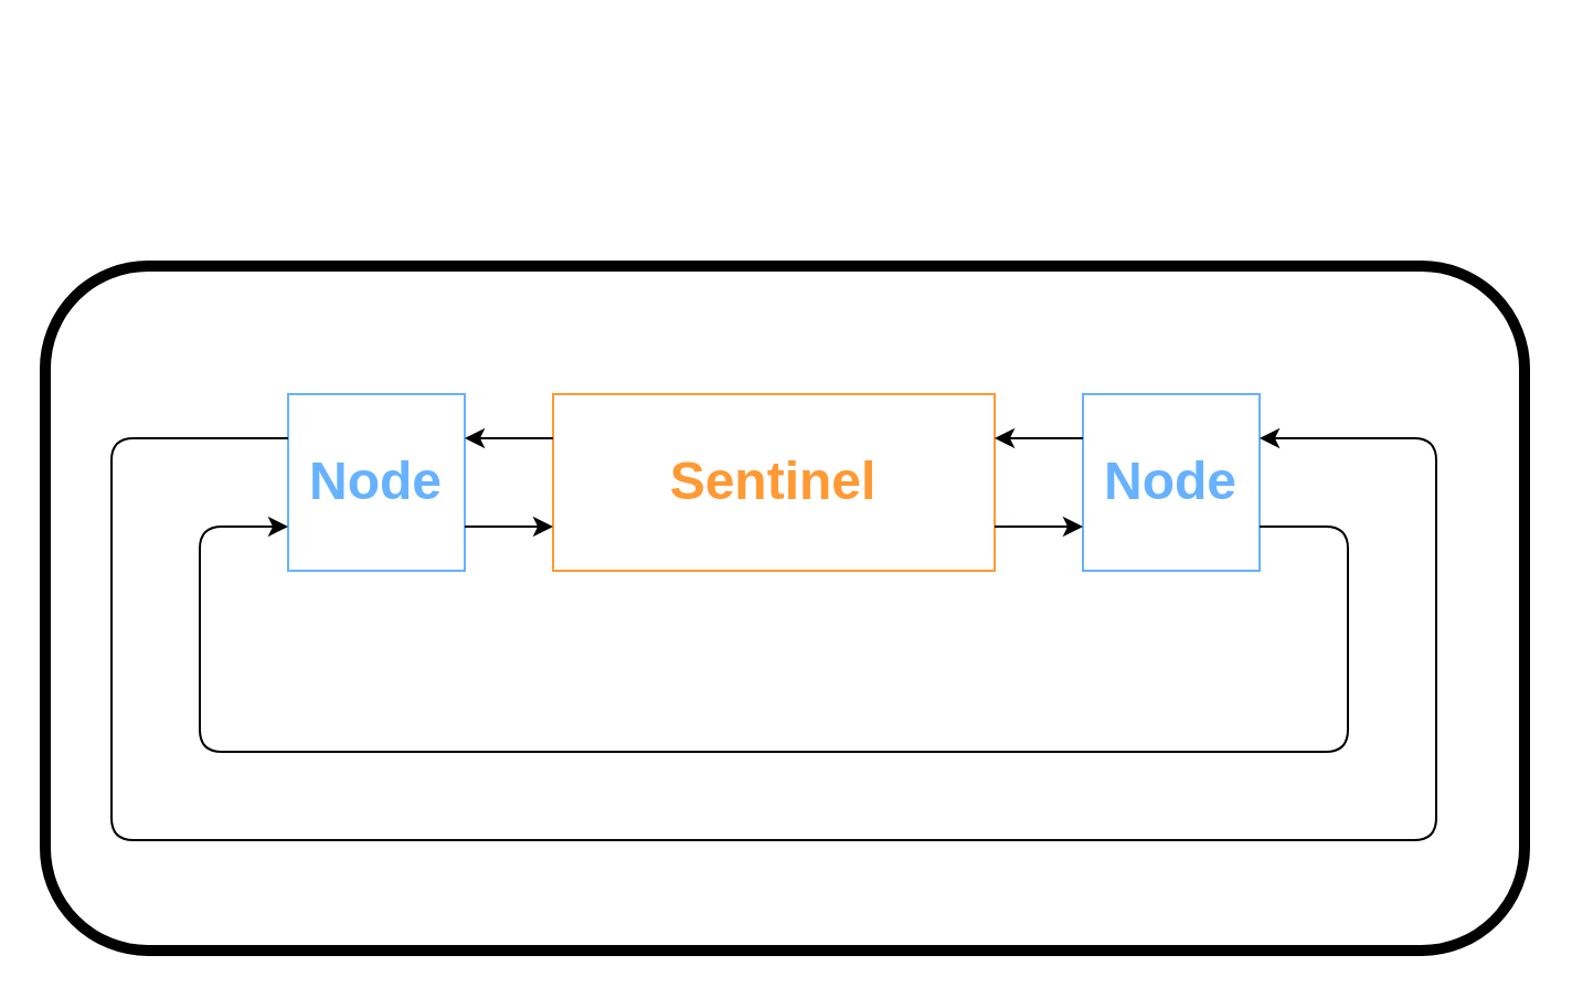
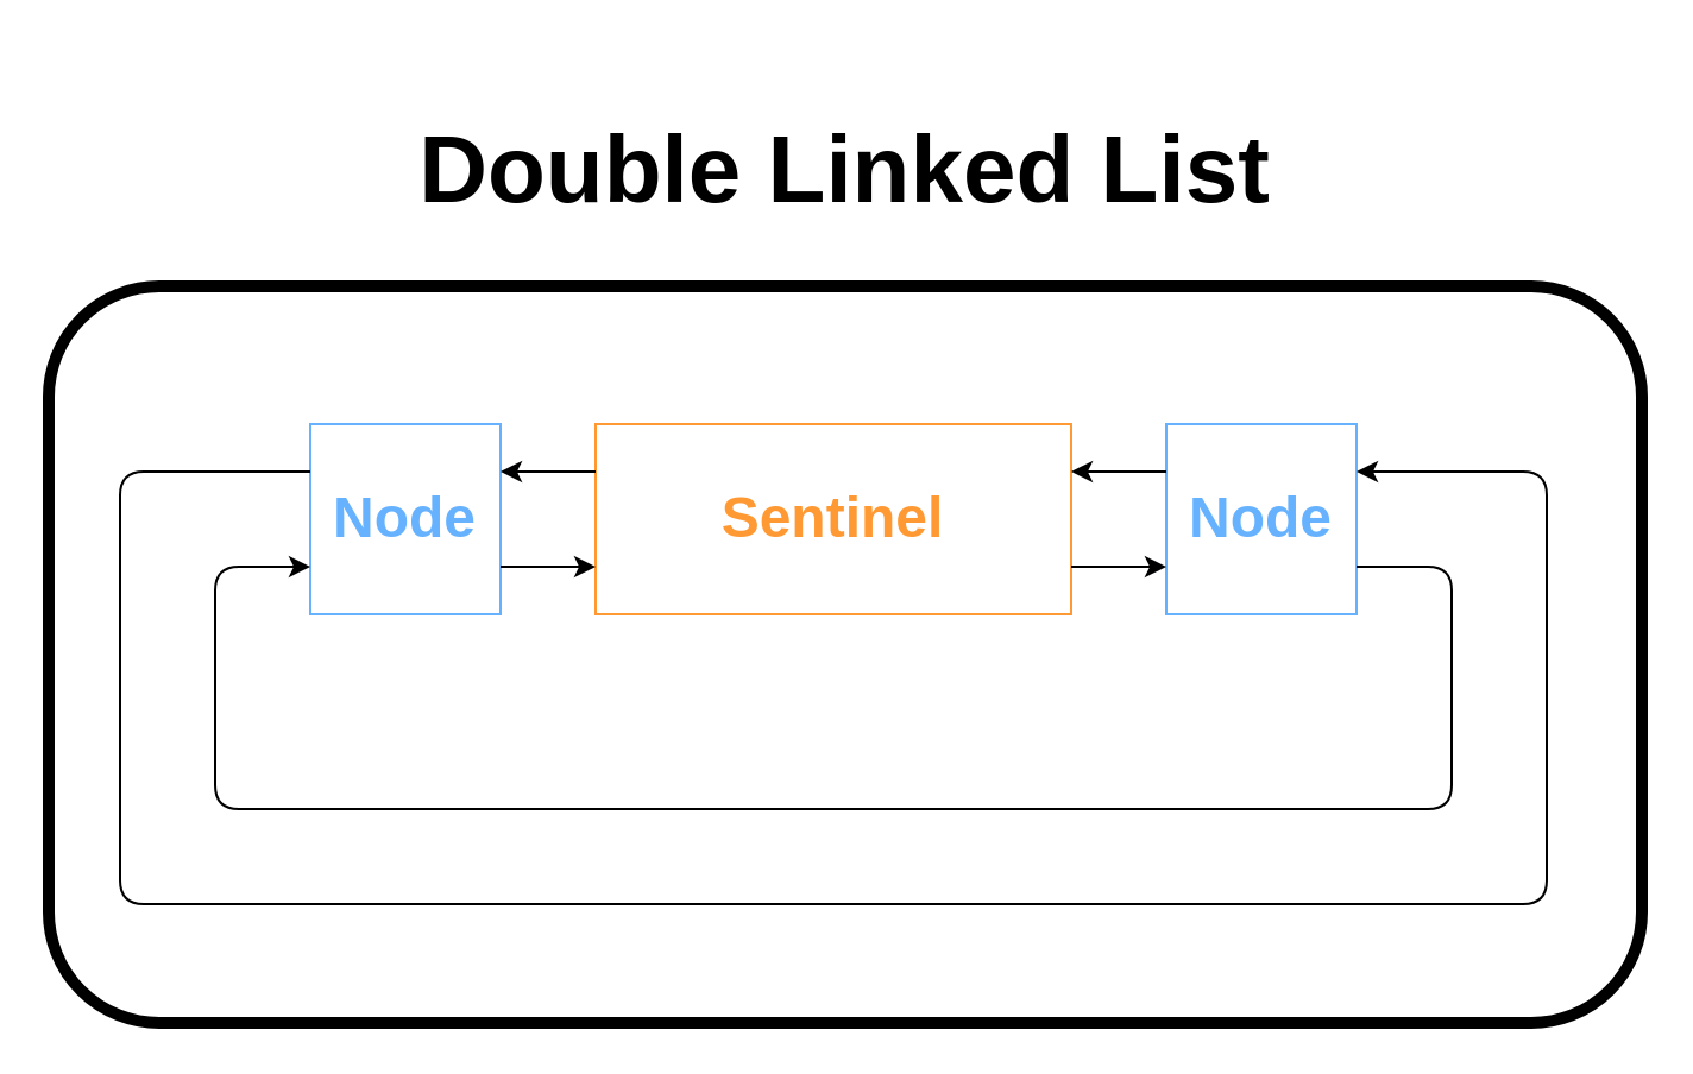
  <mxCell id="0" />
  <mxCell id="1" parent="0" />
  <mxCell id="2" value="" style="rounded=1;whiteSpace=wrap;html=1;fontSize=24;fillColor=none;strokeColor=default;strokeWidth=5;" parent="1" vertex="1"><mxGeometry x="20" y="120" width="670" height="310" as="geometry" /></mxCell>
  <mxCell id="3" value="&lt;font style=&quot;font-size: 24px&quot; color=&quot;#ff9933&quot;&gt;&lt;b&gt;Sentinel&lt;/b&gt;&lt;/font&gt;" style="rounded=0;whiteSpace=wrap;html=1;fillColor=none;strokeColor=#FF9933;" parent="1" vertex="1"><mxGeometry x="250" y="178" width="200" height="80" as="geometry" /></mxCell>
  <mxCell id="4" value="&lt;font style=&quot;font-size: 24px&quot; color=&quot;#66b2ff&quot;&gt;&lt;b&gt;Node&lt;/b&gt;&lt;/font&gt;" style="rounded=0;whiteSpace=wrap;html=1;fillColor=none;strokeColor=#66B2FF;" parent="1" vertex="1"><mxGeometry x="490" y="178" width="80" height="80" as="geometry" /></mxCell>
  <mxCell id="5" value="&lt;font style=&quot;font-size: 24px&quot; color=&quot;#66b2ff&quot;&gt;&lt;b&gt;Node&lt;/b&gt;&lt;/font&gt;" style="rounded=0;whiteSpace=wrap;html=1;fillColor=none;strokeColor=#66B2FF;" parent="1" vertex="1"><mxGeometry x="130" y="178" width="80" height="80" as="geometry" /></mxCell>
  <mxCell id="6" value="" style="endArrow=classic;html=1;fontSize=24;exitX=0;exitY=0.25;exitDx=0;exitDy=0;entryX=1;entryY=0.25;entryDx=0;entryDy=0;" parent="1" source="4" target="3" edge="1"><mxGeometry width="50" height="50" relative="1" as="geometry"><mxPoint x="340" y="318" as="sourcePoint" /><mxPoint x="390" y="268" as="targetPoint" /><Array as="points" /></mxGeometry></mxCell>
  <mxCell id="7" value="" style="endArrow=classic;html=1;fontSize=24;entryX=0;entryY=0.75;entryDx=0;entryDy=0;exitX=1;exitY=0.75;exitDx=0;exitDy=0;" parent="1" source="3" target="4" edge="1"><mxGeometry width="50" height="50" relative="1" as="geometry"><mxPoint x="340" y="318" as="sourcePoint" /><mxPoint x="400" y="288" as="targetPoint" /><Array as="points"><mxPoint x="470" y="238" /></Array></mxGeometry></mxCell>
  <mxCell id="8" value="" style="endArrow=classic;html=1;fontSize=24;exitX=1;exitY=0.75;exitDx=0;exitDy=0;entryX=0;entryY=0.75;entryDx=0;entryDy=0;" parent="1" source="5" target="3" edge="1"><mxGeometry width="50" height="50" relative="1" as="geometry"><mxPoint x="340" y="318" as="sourcePoint" /><mxPoint x="390" y="268" as="targetPoint" /></mxGeometry></mxCell>
  <mxCell id="9" value="" style="endArrow=classic;html=1;fontSize=24;exitX=0;exitY=0.25;exitDx=0;exitDy=0;entryX=1;entryY=0.25;entryDx=0;entryDy=0;" parent="1" source="3" target="5" edge="1"><mxGeometry width="50" height="50" relative="1" as="geometry"><mxPoint x="340" y="318" as="sourcePoint" /><mxPoint x="390" y="268" as="targetPoint" /></mxGeometry></mxCell>
  <mxCell id="10" value="" style="endArrow=classic;html=1;fontSize=24;exitX=1;exitY=0.75;exitDx=0;exitDy=0;entryX=0;entryY=0.75;entryDx=0;entryDy=0;" parent="1" source="4" target="5" edge="1"><mxGeometry width="50" height="50" relative="1" as="geometry"><mxPoint x="570" y="150" as="sourcePoint" /><mxPoint x="620" y="198" as="targetPoint" /><Array as="points"><mxPoint x="610" y="238" /><mxPoint x="610" y="340" /><mxPoint x="490" y="340" /><mxPoint x="260" y="340" /><mxPoint x="90" y="340" /><mxPoint x="90" y="238" /></Array></mxGeometry></mxCell>
  <mxCell id="11" value="" style="endArrow=classic;html=1;fontSize=24;exitX=0;exitY=0.25;exitDx=0;exitDy=0;entryX=1;entryY=0.25;entryDx=0;entryDy=0;strokeWidth=1;startArrow=none;startFill=0;" parent="1" source="5" target="4" edge="1"><mxGeometry width="50" height="50" relative="1" as="geometry"><mxPoint x="310" y="300" as="sourcePoint" /><mxPoint x="650" y="220" as="targetPoint" /><Array as="points"><mxPoint x="50" y="198" /><mxPoint x="50" y="380" /><mxPoint x="650" y="380" /><mxPoint x="650" y="198" /></Array></mxGeometry></mxCell>
+ <mxCell id="12" value="&lt;font size=&quot;1&quot;&gt;&lt;b style=&quot;font-size: 40px&quot;&gt;Double Linked List&lt;/b&gt;&lt;/font&gt;" style="text;html=1;strokeColor=none;fillColor=none;align=center;verticalAlign=middle;whiteSpace=wrap;rounded=0;fontSize=24;" parent="1" vertex="1"><mxGeometry x="168" y="20" width="374" height="100" as="geometry" /></mxCell>
